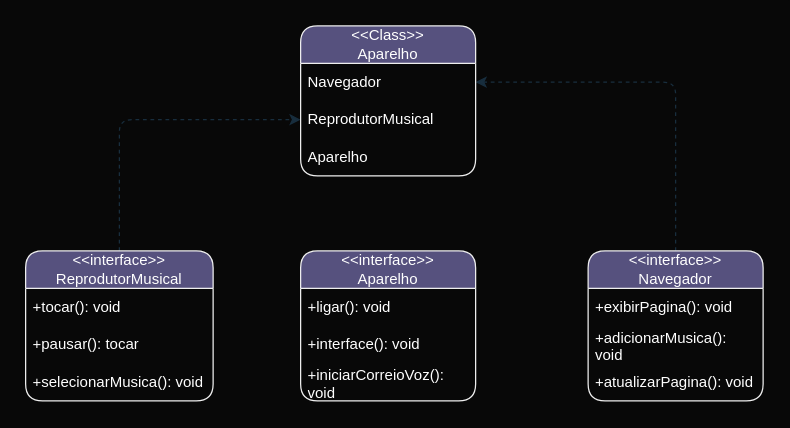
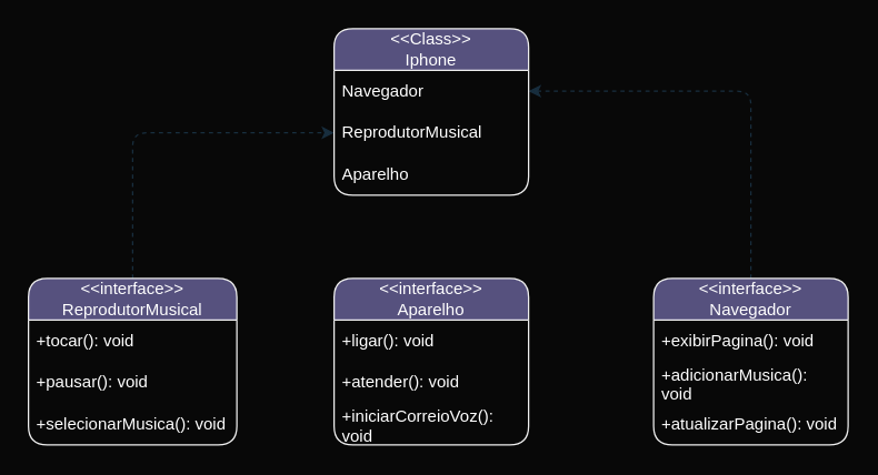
  <mxCell id="0" />
  <mxCell id="1" parent="0" />
  <mxCell id="2" style="edgeStyle=orthogonalEdgeStyle;rounded=1;orthogonalLoop=1;jettySize=auto;html=1;labelBackgroundColor=none;fontColor=default;strokeColor=#182E3E;dashed=1;" parent="1" source="3" target="17" edge="1"><mxGeometry relative="1" as="geometry" /></mxCell>
  <mxCell id="3" value="&amp;lt;&amp;lt;interface&amp;gt;&amp;gt;&lt;br style=&quot;border-color: var(--border-color);&quot;&gt;Navegador" style="swimlane;fontStyle=0;childLayout=stackLayout;horizontal=1;startSize=30;horizontalStack=0;resizeParent=1;resizeParentMax=0;resizeLast=0;collapsible=1;marginBottom=0;whiteSpace=wrap;html=1;rounded=1;labelBackgroundColor=none;fillColor=#56517E;strokeColor=#EEEEEE;fontColor=#FFFFFF;" parent="1" vertex="1"><mxGeometry x="470" y="200" width="140" height="120" as="geometry" /></mxCell>
  <mxCell id="4" value="+exibirPagina(): void" style="text;strokeColor=none;fillColor=none;align=left;verticalAlign=middle;spacingLeft=4;spacingRight=4;overflow=hidden;points=[[0,0.5],[1,0.5]];portConstraint=eastwest;rotatable=0;whiteSpace=wrap;html=1;rounded=1;labelBackgroundColor=none;fontColor=#FFFFFF;" parent="3" vertex="1"><mxGeometry y="30" width="140" height="30" as="geometry" /></mxCell>
  <mxCell id="5" value="+adicionarMusica(): void" style="text;strokeColor=none;fillColor=none;align=left;verticalAlign=middle;spacingLeft=4;spacingRight=4;overflow=hidden;points=[[0,0.5],[1,0.5]];portConstraint=eastwest;rotatable=0;whiteSpace=wrap;html=1;rounded=1;labelBackgroundColor=none;fontColor=#FFFFFF;" parent="3" vertex="1"><mxGeometry y="60" width="140" height="30" as="geometry" /></mxCell>
  <mxCell id="6" value="+atualizarPagina(): void" style="text;strokeColor=none;fillColor=none;align=left;verticalAlign=middle;spacingLeft=4;spacingRight=4;overflow=hidden;points=[[0,0.5],[1,0.5]];portConstraint=eastwest;rotatable=0;whiteSpace=wrap;html=1;rounded=1;labelBackgroundColor=none;fontColor=#FFFFFF;" parent="3" vertex="1"><mxGeometry y="90" width="140" height="30" as="geometry" /></mxCell>
  <mxCell id="7" value="&amp;lt;&amp;lt;interface&amp;gt;&amp;gt;&lt;br style=&quot;border-color: var(--border-color);&quot;&gt;Aparelho" style="swimlane;fontStyle=0;childLayout=stackLayout;horizontal=1;startSize=30;horizontalStack=0;resizeParent=1;resizeParentMax=0;resizeLast=0;collapsible=1;marginBottom=0;whiteSpace=wrap;html=1;rounded=1;labelBackgroundColor=none;fillColor=#56517E;strokeColor=#EEEEEE;fontColor=#FFFFFF;" parent="1" vertex="1"><mxGeometry x="240" y="200" width="140" height="120" as="geometry" /></mxCell>
  <mxCell id="8" value="+ligar(): void" style="text;strokeColor=none;fillColor=none;align=left;verticalAlign=middle;spacingLeft=4;spacingRight=4;overflow=hidden;points=[[0,0.5],[1,0.5]];portConstraint=eastwest;rotatable=0;whiteSpace=wrap;html=1;rounded=1;labelBackgroundColor=none;fontColor=#FFFFFF;" parent="7" vertex="1"><mxGeometry y="30" width="140" height="30" as="geometry" /></mxCell>
- <mxCell id="9" value="+interface(): void" style="text;strokeColor=none;fillColor=none;align=left;verticalAlign=middle;spacingLeft=4;spacingRight=4;overflow=hidden;points=[[0,0.5],[1,0.5]];portConstraint=eastwest;rotatable=0;whiteSpace=wrap;html=1;rounded=1;labelBackgroundColor=none;fontColor=#FFFFFF;" parent="7" vertex="1"><mxGeometry y="60" width="140" height="30" as="geometry" /></mxCell>
+ <mxCell id="9" value="+atender(): void" style="text;strokeColor=none;fillColor=none;align=left;verticalAlign=middle;spacingLeft=4;spacingRight=4;overflow=hidden;points=[[0,0.5],[1,0.5]];portConstraint=eastwest;rotatable=0;whiteSpace=wrap;html=1;rounded=1;labelBackgroundColor=none;fontColor=#FFFFFF;" parent="7" vertex="1"><mxGeometry y="60" width="140" height="30" as="geometry" /></mxCell>
  <mxCell id="10" value="+iniciarCorreioVoz(): void" style="text;strokeColor=none;fillColor=none;align=left;verticalAlign=middle;spacingLeft=4;spacingRight=4;overflow=hidden;points=[[0,0.5],[1,0.5]];portConstraint=eastwest;rotatable=0;whiteSpace=wrap;html=1;rounded=1;labelBackgroundColor=none;fontColor=#FFFFFF;" parent="7" vertex="1"><mxGeometry y="90" width="140" height="30" as="geometry" /></mxCell>
  <mxCell id="11" style="edgeStyle=orthogonalEdgeStyle;rounded=1;orthogonalLoop=1;jettySize=auto;html=1;entryX=0;entryY=0.5;entryDx=0;entryDy=0;labelBackgroundColor=none;fontColor=default;strokeColor=#182E3E;dashed=1;" parent="1" source="12" target="18" edge="1"><mxGeometry relative="1" as="geometry" /></mxCell>
  <mxCell id="12" value="&amp;lt;&amp;lt;interface&amp;gt;&amp;gt;&lt;br style=&quot;border-color: var(--border-color);&quot;&gt;ReprodutorMusical" style="swimlane;fontStyle=0;childLayout=stackLayout;horizontal=1;startSize=30;horizontalStack=0;resizeParent=1;resizeParentMax=0;resizeLast=0;collapsible=1;marginBottom=0;whiteSpace=wrap;html=1;rounded=1;labelBackgroundColor=none;fillColor=#56517E;strokeColor=#EEEEEE;fontColor=#FFFFFF;" parent="1" vertex="1"><mxGeometry x="20" y="200" width="150" height="120" as="geometry" /></mxCell>
  <mxCell id="13" value="+tocar(): void" style="text;strokeColor=none;fillColor=none;align=left;verticalAlign=middle;spacingLeft=4;spacingRight=4;overflow=hidden;points=[[0,0.5],[1,0.5]];portConstraint=eastwest;rotatable=0;whiteSpace=wrap;html=1;rounded=1;labelBackgroundColor=none;fontColor=#FFFFFF;" parent="12" vertex="1"><mxGeometry y="30" width="150" height="30" as="geometry" /></mxCell>
- <mxCell id="14" value="+pausar(): tocar" style="text;strokeColor=none;fillColor=none;align=left;verticalAlign=middle;spacingLeft=4;spacingRight=4;overflow=hidden;points=[[0,0.5],[1,0.5]];portConstraint=eastwest;rotatable=0;whiteSpace=wrap;html=1;rounded=1;labelBackgroundColor=none;fontColor=#FFFFFF;" parent="12" vertex="1"><mxGeometry y="60" width="150" height="30" as="geometry" /></mxCell>
+ <mxCell id="14" value="+pausar(): void" style="text;strokeColor=none;fillColor=none;align=left;verticalAlign=middle;spacingLeft=4;spacingRight=4;overflow=hidden;points=[[0,0.5],[1,0.5]];portConstraint=eastwest;rotatable=0;whiteSpace=wrap;html=1;rounded=1;labelBackgroundColor=none;fontColor=#FFFFFF;" parent="12" vertex="1"><mxGeometry y="60" width="150" height="30" as="geometry" /></mxCell>
  <mxCell id="15" value="+selecionarMusica(): void" style="text;strokeColor=none;fillColor=none;align=left;verticalAlign=middle;spacingLeft=4;spacingRight=4;overflow=hidden;points=[[0,0.5],[1,0.5]];portConstraint=eastwest;rotatable=0;whiteSpace=wrap;html=1;rounded=1;labelBackgroundColor=none;fontColor=#FFFFFF;" parent="12" vertex="1"><mxGeometry y="90" width="150" height="30" as="geometry" /></mxCell>
- <mxCell id="16" value="&amp;lt;&amp;lt;Class&amp;gt;&amp;gt;&lt;br&gt;Aparelho" style="swimlane;fontStyle=0;childLayout=stackLayout;horizontal=1;startSize=30;horizontalStack=0;resizeParent=1;resizeParentMax=0;resizeLast=0;collapsible=1;marginBottom=0;whiteSpace=wrap;html=1;rounded=1;labelBackgroundColor=none;fillColor=#56517E;strokeColor=#EEEEEE;fontColor=#FFFFFF;" parent="1" vertex="1"><mxGeometry x="240" y="20" width="140" height="120" as="geometry" /></mxCell>
+ <mxCell id="16" value="&amp;lt;&amp;lt;Class&amp;gt;&amp;gt;&lt;br&gt;Iphone" style="swimlane;fontStyle=0;childLayout=stackLayout;horizontal=1;startSize=30;horizontalStack=0;resizeParent=1;resizeParentMax=0;resizeLast=0;collapsible=1;marginBottom=0;whiteSpace=wrap;html=1;rounded=1;labelBackgroundColor=none;fillColor=#56517E;strokeColor=#EEEEEE;fontColor=#FFFFFF;" parent="1" vertex="1"><mxGeometry x="240" y="20" width="140" height="120" as="geometry" /></mxCell>
  <mxCell id="17" value="Navegador" style="text;strokeColor=none;fillColor=none;align=left;verticalAlign=middle;spacingLeft=4;spacingRight=4;overflow=hidden;points=[[0,0.5],[1,0.5]];portConstraint=eastwest;rotatable=0;whiteSpace=wrap;html=1;rounded=1;labelBackgroundColor=none;fontColor=#FFFFFF;" parent="16" vertex="1"><mxGeometry y="30" width="140" height="30" as="geometry" /></mxCell>
  <mxCell id="18" value="ReprodutorMusical" style="text;strokeColor=none;fillColor=none;align=left;verticalAlign=middle;spacingLeft=4;spacingRight=4;overflow=hidden;points=[[0,0.5],[1,0.5]];portConstraint=eastwest;rotatable=0;whiteSpace=wrap;html=1;rounded=1;labelBackgroundColor=none;fontColor=#FFFFFF;" parent="16" vertex="1"><mxGeometry y="60" width="140" height="30" as="geometry" /></mxCell>
  <mxCell id="19" value="Aparelho" style="text;strokeColor=none;fillColor=none;align=left;verticalAlign=middle;spacingLeft=4;spacingRight=4;overflow=hidden;points=[[0,0.5],[1,0.5]];portConstraint=eastwest;rotatable=0;whiteSpace=wrap;html=1;rounded=1;labelBackgroundColor=none;fontColor=#FFFFFF;" parent="16" vertex="1"><mxGeometry y="90" width="140" height="30" as="geometry" /></mxCell>
